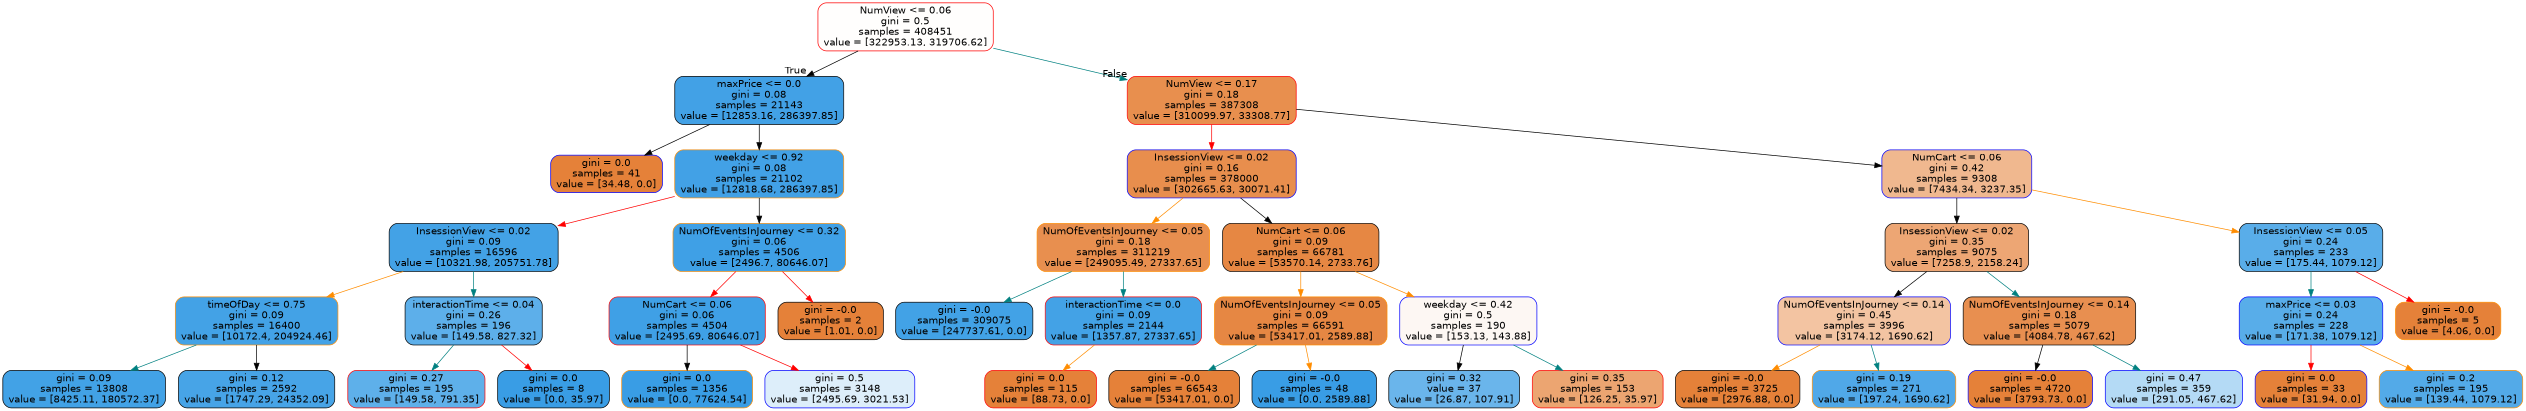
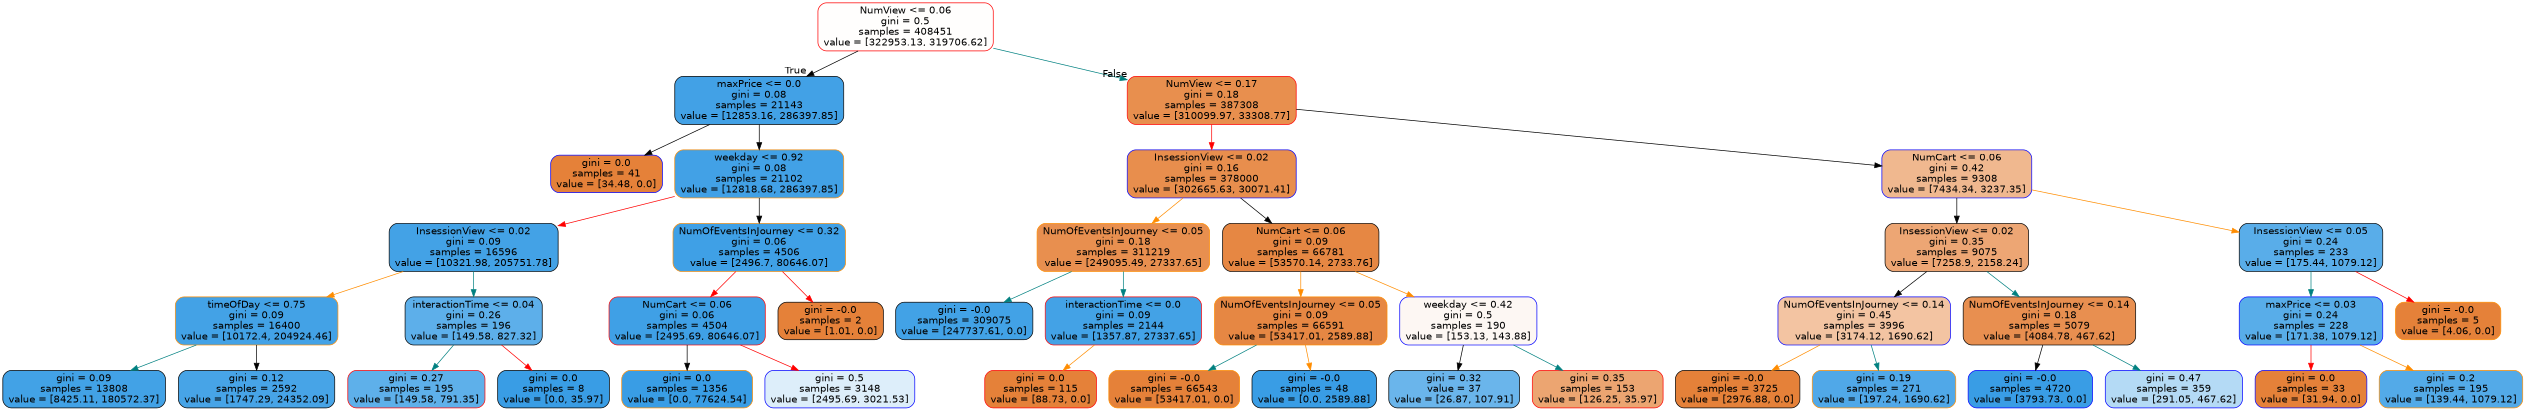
  digraph {
    node [color=black fillcolor="#e58139" fontname=helvetica shape=box style="filled, rounded"]
    edge [color=black fontname=helvetica]
    n1 [color=red fillcolor="#fffefd" label="NumView <= 0.06\ngini = 0.5\nsamples = 408451\nvalue = [322953.13, 319706.62]"]
    n2 [fillcolor="#42a1e6" label="maxPrice <= 0.0\ngini = 0.08\nsamples = 21143\nvalue = [12853.16, 286397.85]"]
    n3 [color=red fillcolor="#e88f4e" label="NumView <= 0.17\ngini = 0.18\nsamples = 387308\nvalue = [310099.97, 33308.77]"]
    n4 [color=blue label="gini = 0.0\nsamples = 41\nvalue = [34.48, 0.0]"]
    n5 [color=darkorange fillcolor="#42a1e6" label="weekday <= 0.92\ngini = 0.08\nsamples = 21102\nvalue = [12818.68, 286397.85]"]
    n6 [color=blue fillcolor="#e88e4d" label="InsessionView <= 0.02\ngini = 0.16\nsamples = 378000\nvalue = [302665.63, 30071.41]"]
    n7 [color=blue fillcolor="#f0b88f" label="NumCart <= 0.06\ngini = 0.42\nsamples = 9308\nvalue = [7434.34, 3237.35]"]
    n8 [fillcolor="#43a2e6" label="InsessionView <= 0.02\ngini = 0.09\nsamples = 16596\nvalue = [10321.98, 205751.78]"]
    n9 [color=darkorange fillcolor="#3fa0e6" label="NumOfEventsInJourney <= 0.32\ngini = 0.06\nsamples = 4506\nvalue = [2496.7, 80646.07]"]
    n10 [color=darkorange fillcolor="#43a2e6" label="timeOfDay <= 0.75\ngini = 0.09\nsamples = 16400\nvalue = [10172.4, 204924.46]"]
    n11 [fillcolor="#5dafea" label="interactionTime <= 0.04\ngini = 0.26\nsamples = 196\nvalue = [149.58, 827.32]"]
    n12 [color=red fillcolor="#3fa0e6" label="NumCart <= 0.06\ngini = 0.06\nsamples = 4504\nvalue = [2495.69, 80646.07]"]
    n13 [label="gini = -0.0\nsamples = 2\nvalue = [1.01, 0.0]"]
    n14 [fillcolor="#42a2e6" label="gini = 0.09\nsamples = 13808\nvalue = [8425.11, 180572.37]"]
    n15 [fillcolor="#47a4e7" label="gini = 0.12\nsamples = 2592\nvalue = [1747.29, 24352.09]"]
    n16 [color=red fillcolor="#5eb0ea" label="gini = 0.27\nsamples = 195\nvalue = [149.58, 791.35]"]
    n17 [fillcolor="#399de5" label="gini = 0.0\nsamples = 8\nvalue = [0.0, 35.97]"]
    n18 [color=darkorange fillcolor="#399de5" label="gini = 0.0\nsamples = 1356\nvalue = [0.0, 77624.54]"]
    n19 [color=blue fillcolor="#ddeefa" label="gini = 0.5\nsamples = 3148\nvalue = [2495.69, 3021.53]"]
    n20 [color=darkorange fillcolor="#e88f4f" label="NumOfEventsInJourney <= 0.05\ngini = 0.18\nsamples = 311219\nvalue = [249095.49, 27337.65]"]
    n21 [fillcolor="#e68743" label="NumCart <= 0.06\ngini = 0.09\nsamples = 66781\nvalue = [53570.14, 2733.76]"]
    n22 [fillcolor="#eda674" label="InsessionView <= 0.02\ngini = 0.35\nsamples = 9075\nvalue = [7258.9, 2158.24]"]
    n23 [fillcolor="#59ade9" label="InsessionView <= 0.05\ngini = 0.24\nsamples = 233\nvalue = [175.44, 1079.12]"]
    n24 [fillcolor="#42a2e6" label="gini = -0.0\nsamples = 309075\nvalue = [247737.61, 0.0]"]
    n25 [color=red fillcolor="#43a2e6" label="interactionTime <= 0.0\ngini = 0.09\nsamples = 2144\nvalue = [1357.87, 27337.65]"]
    n26 [color=darkorange fillcolor="#e68743" label="NumOfEventsInJourney <= 0.05\ngini = 0.09\nsamples = 66591\nvalue = [53417.01, 2589.88]"]
    n27 [color=blue fillcolor="#fdf7f3" label="weekday <= 0.42\ngini = 0.5\nsamples = 190\nvalue = [153.13, 143.88]"]
    n28 [color=red label="gini = 0.0\nsamples = 115\nvalue = [88.73, 0.0]"]
-   n29 [label="gini = -0.0\nsamples = 66543\nvalue = [53417.01, 0.0]"]
+   n29 [color=darkorange label="gini = -0.0\nsamples = 66543\nvalue = [53417.01, 0.0]"]
    n30 [fillcolor="#399de5" label="gini = -0.0\nsamples = 48\nvalue = [0.0, 2589.88]"]
    n31 [fillcolor="#6ab5eb" label="gini = 0.32\nvalue = 37\nvalue = [26.87, 107.91]"]
    n32 [color=red fillcolor="#eca571" label="gini = 0.35\nsamples = 153\nvalue = [126.25, 35.97]"]
    n33 [color=blue fillcolor="#f3c4a2" label="NumOfEventsInJourney <= 0.14\ngini = 0.45\nsamples = 3996\nvalue = [3174.12, 1690.62]"]
    n34 [fillcolor="#e88f50" label="NumOfEventsInJourney <= 0.14\ngini = 0.18\nsamples = 5079\nvalue = [4084.78, 467.62]"]
    n35 [color=blue fillcolor="#58ade9" label="maxPrice <= 0.03\ngini = 0.24\nsamples = 228\nvalue = [171.38, 1079.12]"]
    n36 [color=darkorange label="gini = -0.0\nsamples = 5\nvalue = [4.06, 0.0]"]
    n37 [label="gini = -0.0\nsamples = 3725\nvalue = [2976.88, 0.0]"]
    n38 [color=darkorange fillcolor="#50a8e8" label="gini = 0.19\nsamples = 271\nvalue = [197.24, 1690.62]"]
-   n39 [color=blue label="gini = -0.0\nsamples = 4720\nvalue = [3793.73, 0.0]"]
+   n39 [color=blue fillcolor="#399de5" label="gini = -0.0\nsamples = 4720\nvalue = [3793.73, 0.0]"]
    n40 [color=blue fillcolor="#b4daf5" label="gini = 0.47\nsamples = 359\nvalue = [291.05, 467.62]"]
    n41 [color=blue label="gini = 0.0\nsamples = 33\nvalue = [31.94, 0.0]"]
    n42 [color=darkorange fillcolor="#53aae8" label="gini = 0.2\nsamples = 195\nvalue = [139.44, 1079.12]"]
    n1 -> n2 [headlabel=True labelangle=45 labeldistance=2.5]
    n1 -> n3 [color=teal headlabel=False labelangle=-45 labeldistance=2.5]
    n2 -> n4
    n2 -> n5
    n3 -> n6 [color=red]
    n3 -> n7
    n5 -> n8 [color=red]
    n5 -> n9
    n6 -> n20 [color=darkorange]
    n6 -> n21
    n7 -> n22
    n7 -> n23 [color=darkorange]
    n8 -> n10 [color=darkorange]
    n8 -> n11 [color=teal]
    n9 -> n12 [color=red]
    n9 -> n13 [color=red]
    n10 -> n14 [color=teal]
    n10 -> n15
    n11 -> n16 [color=teal]
    n11 -> n17 [color=red]
    n12 -> n18
    n12 -> n19 [color=red]
    n20 -> n24 [color=teal]
    n20 -> n25 [color=teal]
    n21 -> n26 [color=darkorange]
    n21 -> n27 [color=darkorange]
    n22 -> n33
    n22 -> n34 [color=teal]
    n23 -> n35 [color=teal]
    n23 -> n36 [color=red]
    n25 -> n28 [color=darkorange]
    n26 -> n29 [color=teal]
    n26 -> n30 [color=darkorange]
    n27 -> n31
    n27 -> n32 [color=teal]
    n33 -> n37 [color=darkorange]
    n33 -> n38 [color=teal]
    n34 -> n39
    n34 -> n40 [color=teal]
    n35 -> n41 [color=red]
    n35 -> n42 [color=darkorange]
  }
